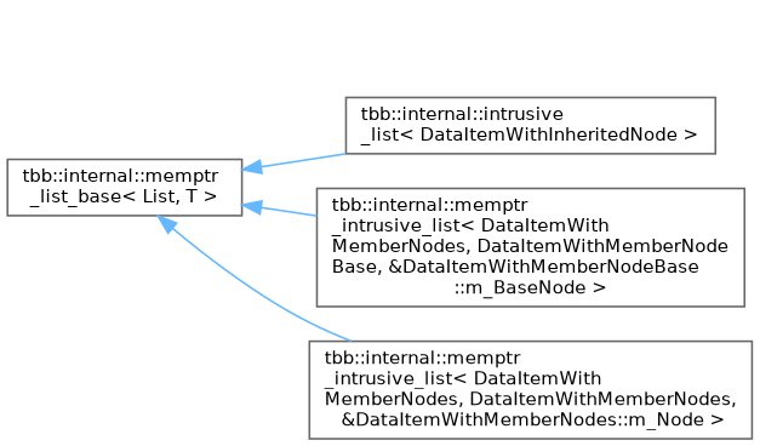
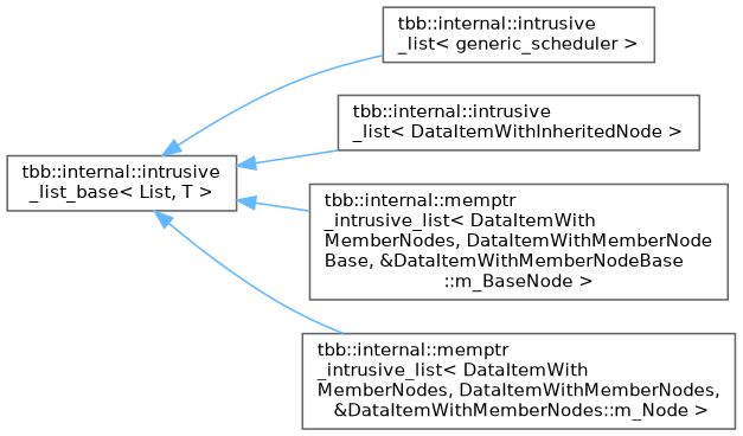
  digraph {
    rankdir=LR
    node [color=grey40 fillcolor=white fontname=Helvetica fontsize=10 shape=box style=filled]
    edge [color=steelblue1 dir=back fontname=Helvetica fontsize=10 labelfontname=Helvetica labelfontsize=10 style=solid]
-   n1 [height=0.2 label="tbb::internal::memptr\l_list_base\< List, T \>" width=0.4]
+   n1 [height=0.2 label="tbb::internal::intrusive\l_list_base\< List, T \>" width=0.4]
+   n2 [height=0.2 label="tbb::internal::intrusive\l_list\< generic_scheduler \>" width=0.4]
    n3 [height=0.2 label="tbb::internal::intrusive\l_list\< DataItemWithInheritedNode \>" width=0.4]
    n4 [height=0.2 label="tbb::internal::memptr\l_intrusive_list\< DataItemWith\lMemberNodes, DataItemWithMemberNode\lBase, &DataItemWithMemberNodeBase\l::m_BaseNode \>" width=0.4]
    n5 [height=0.2 label="tbb::internal::memptr\l_intrusive_list\< DataItemWith\lMemberNodes, DataItemWithMemberNodes,\l &DataItemWithMemberNodes::m_Node \>" width=0.4]
+   n1 -> n2
    n1 -> n3
    n1 -> n4
    n1 -> n5
  }
